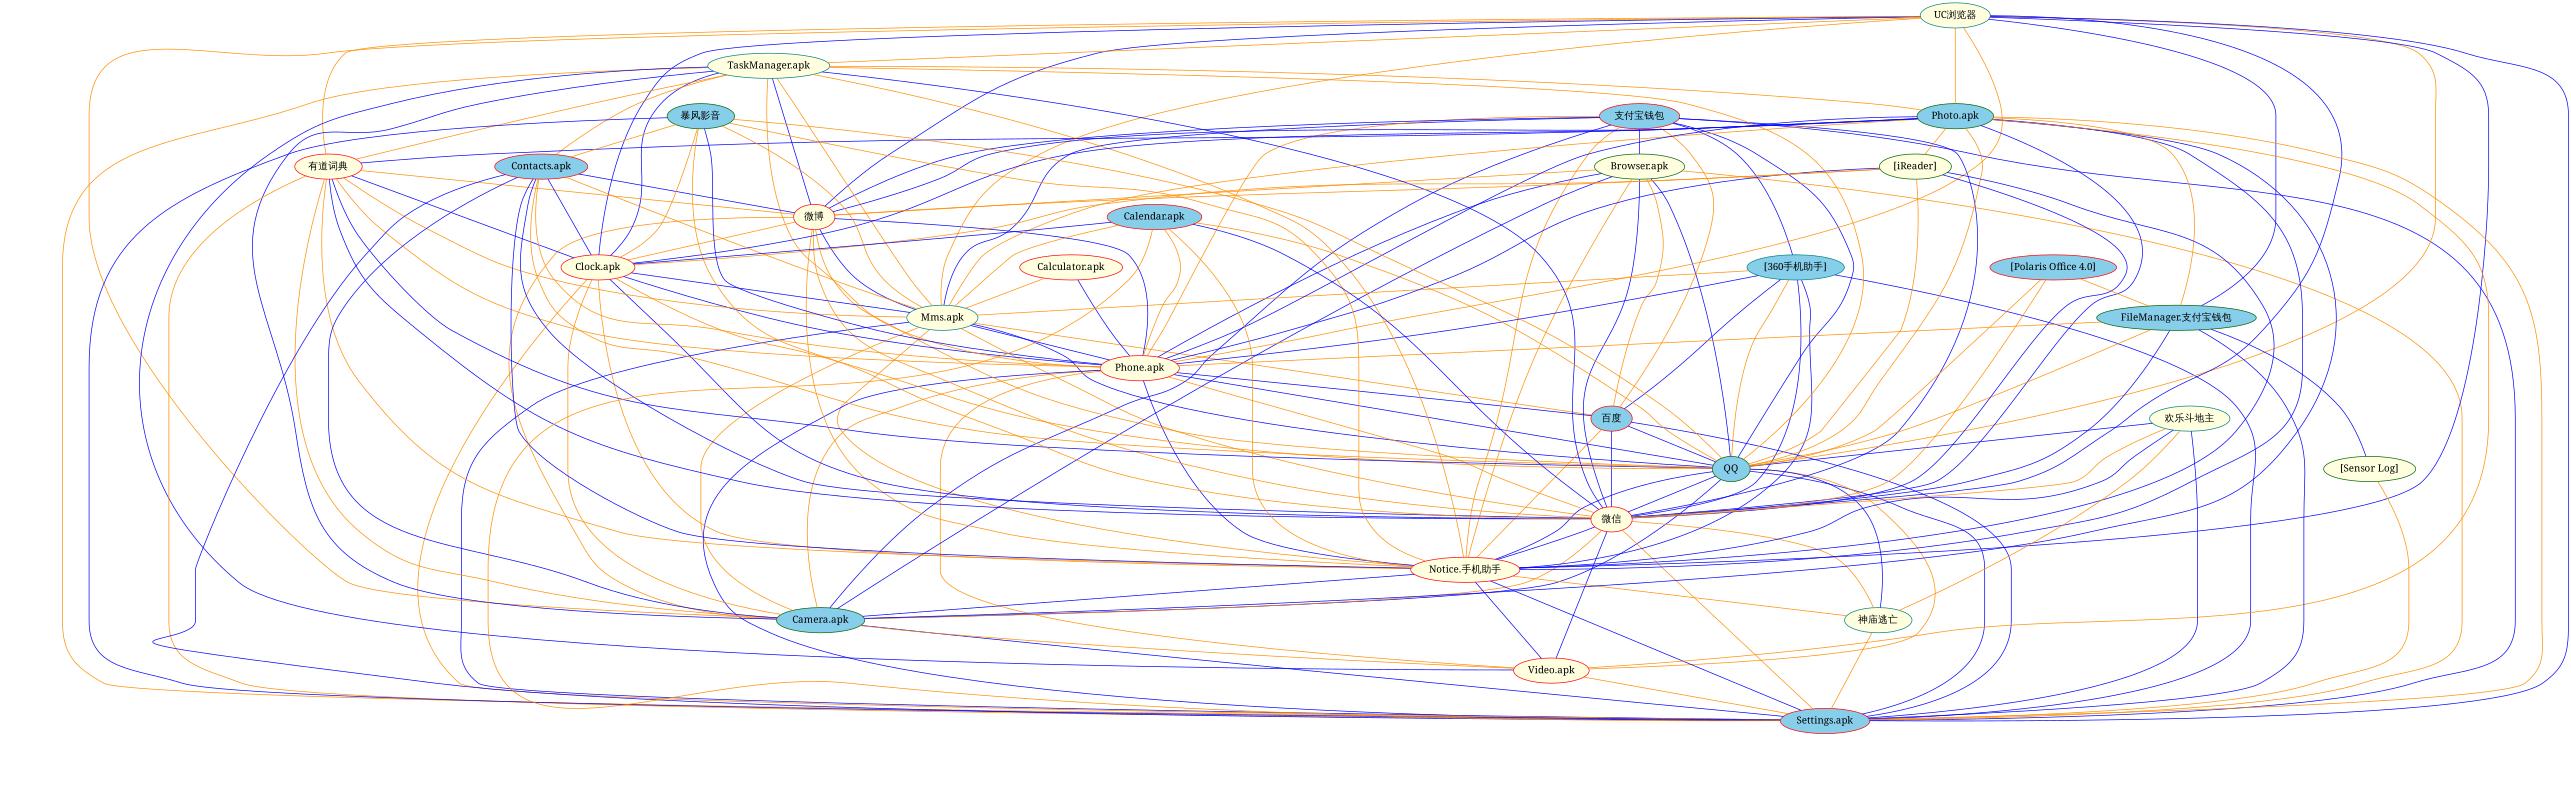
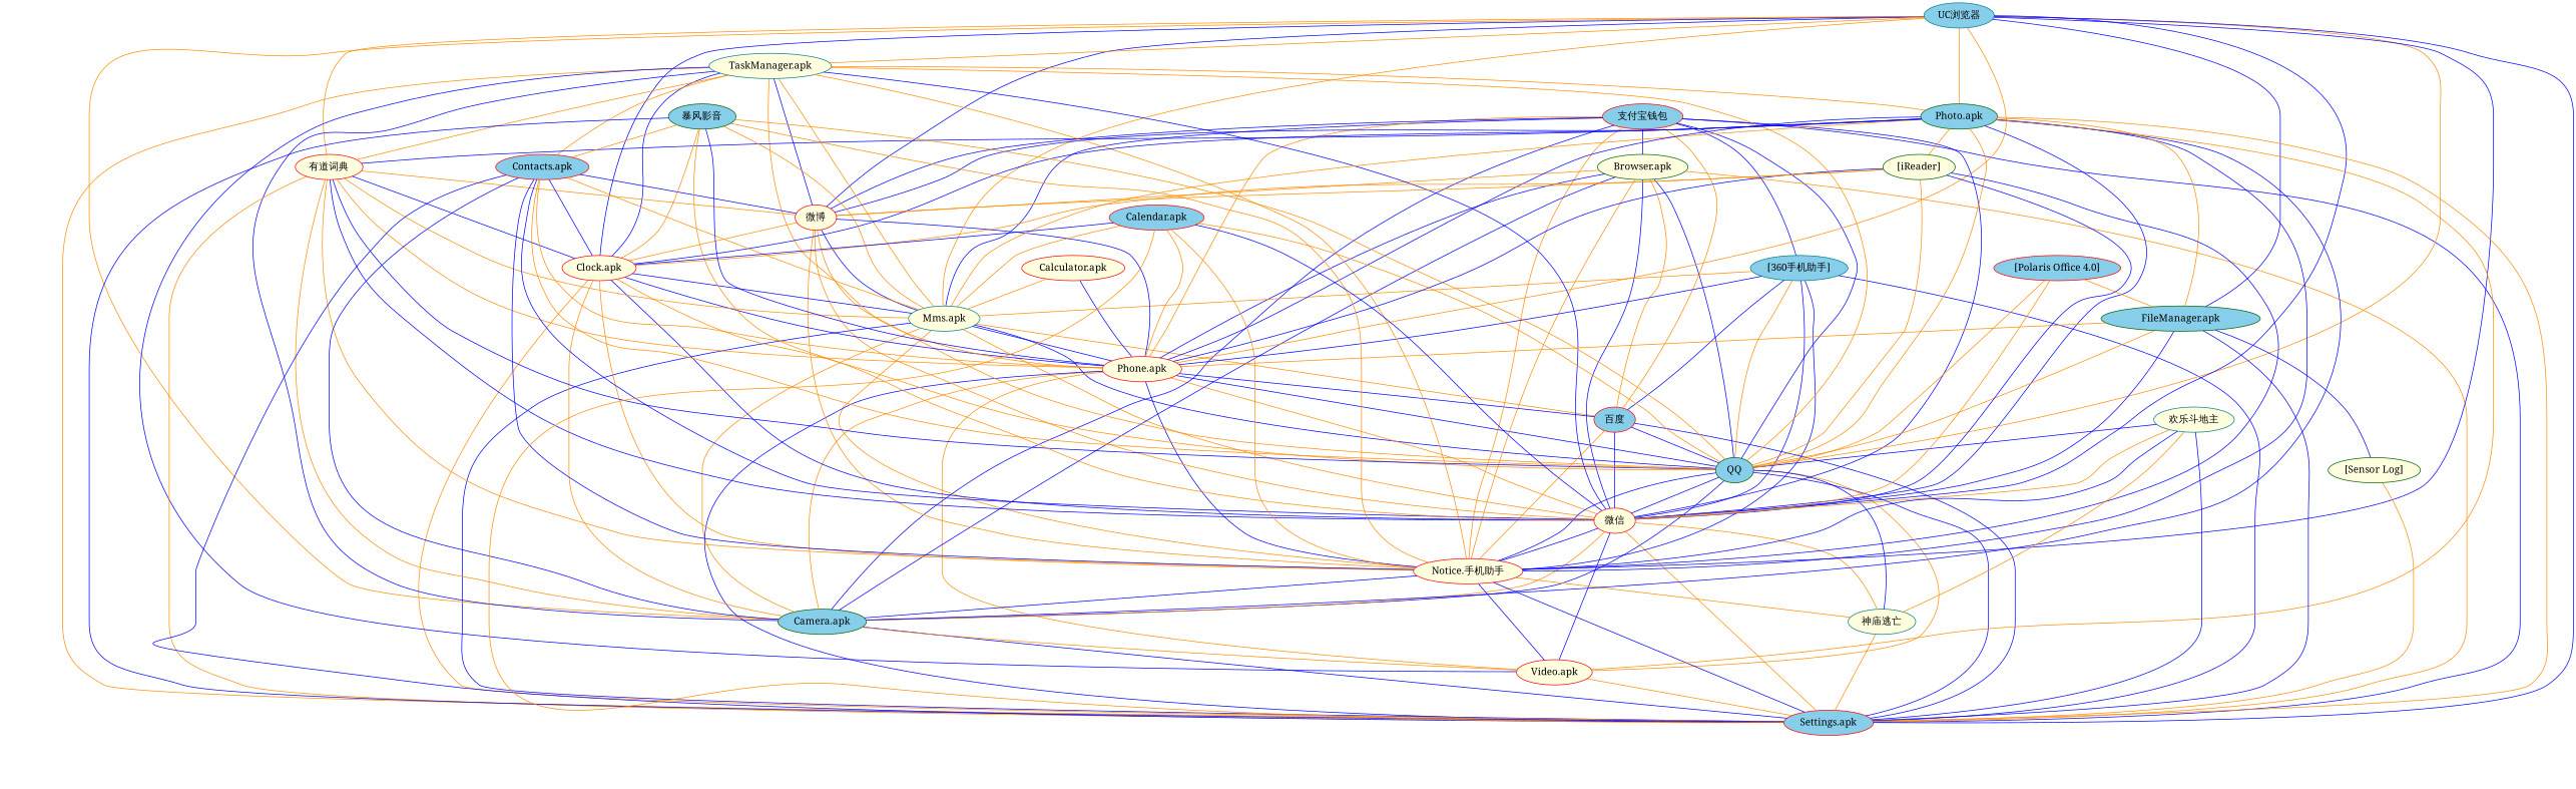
  strict graph {
    fontname="Noto Serif"
    node [color=red fillcolor=lightyellow fontname="Noto Serif" style=filled]
    edge [color=darkorange fontname="Noto Serif" weights="[0, 0, 0, 0, 0, 0, 1]"]
    "Mms.apk" [color=teal]
    "Calculator.apk"
    "Phone.apk"
    "百度" [fillcolor=skyblue]
    QQ [color=darkgreen fillcolor=skyblue]
    "微信"
    n7 [label="Notice.手机助手"]
    "Camera.apk" [color=darkgreen fillcolor=skyblue]
    "Settings.apk" [fillcolor=skyblue]
    "Video.apk"
    "神庙逃亡" [color=teal]
    "支付宝钱包" [fillcolor=skyblue]
    "Browser.apk" [color=darkgreen]
    "[360手机助手]" [color=teal fillcolor=skyblue]
    "微博"
    "Clock.apk"
-   "UC浏览器" [color=teal]
+   "UC浏览器" [color=teal fillcolor=skyblue]
    "TaskManager.apk" [color=teal]
    "Photo.apk" [color=darkgreen fillcolor=skyblue]
    "有道词典"
-   "FileManager.apk" [color=darkgreen fillcolor=skyblue label="FileManager.支付宝钱包"]
+   "FileManager.apk" [color=darkgreen fillcolor=skyblue]
    "Contacts.apk" [fillcolor=skyblue]
    "[iReader]" [color=darkgreen]
    "[Sensor Log]" [color=darkgreen]
    "暴风影音" [color=darkgreen fillcolor=skyblue]
    "Calendar.apk" [fillcolor=skyblue]
    "欢乐斗地主" [color=teal]
    "[Polaris Office 4.0]" [fillcolor=skyblue]
    "Mms.apk" -- "Phone.apk" [color=blue weights="[0, 0, 0, 0, 0, 0, 13]"]
    "Mms.apk" -- "百度"
    "Mms.apk" -- QQ [color=blue weights="[0, 0, 0, 0, 0, 0, 43]"]
    "Mms.apk" -- "微信" [weights="[0, 0, 0, 0, 0, 0, 57]"]
    "Mms.apk" -- n7 [weights="[0, 0, 0, 0, 0, 0, 19]"]
    "Mms.apk" -- "Camera.apk" [weights="[0, 0, 0, 0, 0, 0, 6]"]
    "Mms.apk" -- "Settings.apk" [color=blue weights="[0, 0, 0, 0, 0, 0, 22]"]
    "Calculator.apk" -- "Mms.apk"
    "Calculator.apk" -- "Phone.apk" [color=blue]
    "Phone.apk" -- "百度" [color=blue]
    "Phone.apk" -- QQ [color=blue weights="[0, 0, 0, 0, 0, 0, 29]"]
    "Phone.apk" -- "微信" [weights="[0, 0, 0, 0, 0, 0, 31]"]
    "Phone.apk" -- n7 [color=blue weights="[0, 0, 0, 0, 0, 0, 16]"]
    "Phone.apk" -- "Camera.apk" [weights="[0, 0, 0, 0, 0, 0, 7]"]
    "Phone.apk" -- "Settings.apk" [color=blue weights="[0, 0, 0, 0, 0, 0, 16]"]
    "Phone.apk" -- "Video.apk"
    "百度" -- QQ [color=blue weights="[0, 0, 0, 0, 0, 0, 2]"]
    "百度" -- "微信" [color=blue weights="[0, 0, 0, 0, 0, 0, 2]"]
    "百度" -- n7
    "百度" -- "Settings.apk" [color=blue]
    QQ -- "微信" [color=blue weights="[0, 0, 0, 0, 0, 0, 142]"]
    QQ -- n7 [color=blue weights="[0, 0, 0, 0, 0, 0, 52]"]
    QQ -- "Camera.apk" [color=blue weights="[0, 0, 0, 0, 0, 0, 19]"]
    QQ -- "Settings.apk" [color=blue weights="[0, 0, 0, 0, 0, 0, 54]"]
    QQ -- "Video.apk"
    QQ -- "神庙逃亡" [color=blue]
    "微信" -- n7 [color=blue weights="[0, 0, 0, 0, 0, 0, 69]"]
    "微信" -- "Camera.apk" [weights="[0, 0, 0, 0, 0, 0, 20]"]
    "微信" -- "Settings.apk" [weights="[0, 0, 0, 0, 0, 0, 80]"]
    "微信" -- "Video.apk" [color=blue weights="[0, 0, 0, 0, 0, 0, 3]"]
    "微信" -- "神庙逃亡"
    n7 -- "Camera.apk" [color=blue weights="[0, 0, 0, 0, 0, 0, 11]"]
    n7 -- "Settings.apk" [color=blue weights="[0, 0, 0, 0, 0, 0, 42]"]
    n7 -- "Video.apk" [color=blue weights="[0, 0, 0, 0, 0, 0, 2]"]
    n7 -- "神庙逃亡"
    "Camera.apk" -- "Settings.apk" [color=blue weights="[0, 0, 0, 0, 0, 0, 10]"]
    "Camera.apk" -- "Video.apk"
    "Video.apk" -- "Settings.apk"
    "神庙逃亡" -- "Settings.apk"
    "支付宝钱包" -- "Mms.apk" [color=blue weights="[0, 0, 0, 0, 0, 0, 2]"]
    "支付宝钱包" -- "Phone.apk" [weights="[0, 0, 0, 0, 0, 0, 4]"]
    "支付宝钱包" -- "百度"
    "支付宝钱包" -- QQ [color=blue weights="[0, 0, 0, 0, 0, 0, 5]"]
    "支付宝钱包" -- "微信" [color=blue weights="[0, 0, 0, 0, 0, 0, 5]"]
    "支付宝钱包" -- n7 [weights="[0, 0, 0, 0, 0, 0, 3]"]
    "支付宝钱包" -- "Camera.apk" [color=blue]
    "支付宝钱包" -- "Settings.apk" [color=blue weights="[0, 0, 0, 0, 0, 0, 4]"]
    "支付宝钱包" -- "Browser.apk" [color=blue]
    "支付宝钱包" -- "[360手机助手]" [color=blue]
    "支付宝钱包" -- "微博" [color=blue]
    "Browser.apk" -- "Phone.apk" [color=blue]
    "Browser.apk" -- "百度"
    "Browser.apk" -- QQ [color=blue weights="[0, 0, 0, 0, 0, 0, 2]"]
    "Browser.apk" -- "微信" [color=blue weights="[0, 0, 0, 0, 0, 0, 2]"]
    "Browser.apk" -- n7
    "Browser.apk" -- "Camera.apk" [color=blue]
    "Browser.apk" -- "Settings.apk"
    "Browser.apk" -- "微博"
    "[360手机助手]" -- "Mms.apk"
    "[360手机助手]" -- "Phone.apk" [color=blue]
    "[360手机助手]" -- "百度" [color=blue]
    "[360手机助手]" -- QQ
    "[360手机助手]" -- "微信" [color=blue]
    "[360手机助手]" -- n7 [color=blue]
    "[360手机助手]" -- "Settings.apk" [color=blue]
    "微博" -- "Mms.apk" [color=blue weights="[0, 0, 0, 0, 0, 0, 2]"]
    "微博" -- "Phone.apk" [color=blue weights="[0, 0, 0, 0, 0, 0, 3]"]
    "微博" -- QQ [weights="[0, 0, 0, 0, 0, 0, 5]"]
    "微博" -- "微信" [weights="[0, 0, 0, 0, 0, 0, 5]"]
    "微博" -- n7 [weights="[0, 0, 0, 0, 0, 0, 4]"]
-   "微博" -- "Camera.apk" [weights="[0, 0, 0, 0, 0, 0, 3]"]
    "微博" -- "Clock.apk" [weights="[0, 0, 0, 0, 0, 0, 4]"]
    "Clock.apk" -- "Mms.apk" [color=blue weights="[0, 0, 0, 0, 0, 0, 25]"]
    "Clock.apk" -- "Phone.apk" [color=blue weights="[0, 0, 0, 0, 0, 0, 12]"]
    "Clock.apk" -- QQ [weights="[0, 0, 0, 0, 0, 0, 40]"]
    "Clock.apk" -- "微信" [color=blue weights="[0, 0, 0, 0, 0, 0, 46]"]
    "Clock.apk" -- n7 [weights="[0, 0, 0, 0, 0, 0, 19]"]
    "Clock.apk" -- "Camera.apk" [weights="[0, 0, 0, 0, 0, 0, 6]"]
    "Clock.apk" -- "Settings.apk" [weights="[0, 0, 0, 0, 0, 0, 17]"]
    "UC浏览器" -- "Mms.apk" [weights="[0, 0, 0, 0, 0, 0, 3]"]
    "UC浏览器" -- "Phone.apk" [weights="[0, 0, 0, 0, 0, 0, 4]"]
    "UC浏览器" -- QQ [weights="[0, 0, 0, 0, 0, 0, 6]"]
    "UC浏览器" -- "微信" [color=blue weights="[0, 0, 0, 0, 0, 0, 6]"]
    "UC浏览器" -- n7 [color=blue weights="[0, 0, 0, 0, 0, 0, 3]"]
    "UC浏览器" -- "Camera.apk"
    "UC浏览器" -- "Settings.apk" [color=blue weights="[0, 0, 0, 0, 0, 0, 3]"]
    "UC浏览器" -- "微博" [color=blue]
    "UC浏览器" -- "Clock.apk" [color=blue weights="[0, 0, 0, 0, 0, 0, 2]"]
    "UC浏览器" -- "TaskManager.apk"
    "UC浏览器" -- "Photo.apk" [weights="[0, 0, 0, 0, 0, 0, 3]"]
    "UC浏览器" -- "有道词典"
    "UC浏览器" -- "FileManager.apk" [color=blue]
    "TaskManager.apk" -- "Mms.apk"
    "TaskManager.apk" -- "Phone.apk" [weights="[0, 0, 0, 0, 0, 0, 3]"]
    "TaskManager.apk" -- QQ [weights="[0, 0, 0, 0, 0, 0, 4]"]
    "TaskManager.apk" -- "微信" [color=blue weights="[0, 0, 0, 0, 0, 0, 5]"]
    "TaskManager.apk" -- n7 [weights="[0, 0, 0, 0, 0, 0, 3]"]
    "TaskManager.apk" -- "Camera.apk" [color=blue weights="[0, 0, 0, 0, 0, 0, 4]"]
    "TaskManager.apk" -- "Settings.apk" [weights="[0, 0, 0, 0, 0, 0, 2]"]
    "TaskManager.apk" -- "Video.apk" [color=blue]
    "TaskManager.apk" -- "微博" [color=blue]
    "TaskManager.apk" -- "Clock.apk" [color=blue weights="[0, 0, 0, 0, 0, 0, 2]"]
    "TaskManager.apk" -- "Photo.apk" [weights="[0, 0, 0, 0, 0, 0, 3]"]
    "TaskManager.apk" -- "有道词典"
    "TaskManager.apk" -- "Contacts.apk"
    "Photo.apk" -- "Mms.apk" [weights="[0, 0, 0, 0, 0, 0, 10]"]
    "Photo.apk" -- "Phone.apk" [color=blue weights="[0, 0, 0, 0, 0, 0, 7]"]
    "Photo.apk" -- QQ [weights="[0, 0, 0, 0, 0, 0, 25]"]
    "Photo.apk" -- "微信" [color=blue weights="[0, 0, 0, 0, 0, 0, 27]"]
    "Photo.apk" -- n7 [color=blue weights="[0, 0, 0, 0, 0, 0, 13]"]
    "Photo.apk" -- "Camera.apk" [color=blue weights="[0, 0, 0, 0, 0, 0, 13]"]
    "Photo.apk" -- "Settings.apk" [weights="[0, 0, 0, 0, 0, 0, 12]"]
    "Photo.apk" -- "Video.apk"
    "Photo.apk" -- "微博" [color=blue weights="[0, 0, 0, 0, 0, 0, 2]"]
    "Photo.apk" -- "Clock.apk" [color=blue weights="[0, 0, 0, 0, 0, 0, 8]"]
    "Photo.apk" -- "有道词典" [color=blue weights="[0, 0, 0, 0, 0, 0, 2]"]
    "Photo.apk" -- "FileManager.apk"
    "Photo.apk" -- "[iReader]"
    "有道词典" -- "Mms.apk"
    "有道词典" -- "Phone.apk"
    "有道词典" -- QQ [color=blue weights="[0, 0, 0, 0, 0, 0, 2]"]
    "有道词典" -- "微信" [color=blue weights="[0, 0, 0, 0, 0, 0, 3]"]
    "有道词典" -- n7 [weights="[0, 0, 0, 0, 0, 0, 2]"]
    "有道词典" -- "Camera.apk" [weights="[0, 0, 0, 0, 0, 0, 2]"]
    "有道词典" -- "Settings.apk" [weights="[0, 0, 0, 0, 0, 0, 3]"]
    "有道词典" -- "微博"
    "有道词典" -- "Clock.apk" [color=blue]
    "FileManager.apk" -- "Phone.apk"
    "FileManager.apk" -- QQ
    "FileManager.apk" -- "微信" [color=blue weights="[0, 0, 0, 0, 0, 0, 2]"]
    "FileManager.apk" -- "Settings.apk" [color=blue]
    "FileManager.apk" -- "[Sensor Log]" [color=blue]
    "Contacts.apk" -- "Mms.apk" [weights="[0, 0, 0, 0, 0, 0, 4]"]
    "Contacts.apk" -- "Phone.apk" [weights="[0, 0, 0, 0, 0, 0, 3]"]
    "Contacts.apk" -- QQ [weights="[0, 0, 0, 0, 0, 0, 4]"]
    "Contacts.apk" -- "微信" [color=blue weights="[0, 0, 0, 0, 0, 0, 4]"]
    "Contacts.apk" -- n7 [color=blue]
    "Contacts.apk" -- "Camera.apk" [color=blue]
    "Contacts.apk" -- "Settings.apk" [color=blue weights="[0, 0, 0, 0, 0, 0, 2]"]
    "Contacts.apk" -- "微博" [color=blue]
    "Contacts.apk" -- "Clock.apk" [color=blue weights="[0, 0, 0, 0, 0, 0, 2]"]
    "[iReader]" -- "Phone.apk" [color=blue]
    "[iReader]" -- QQ [weights="[0, 0, 0, 0, 0, 0, 2]"]
    "[iReader]" -- "微信" [color=blue weights="[0, 0, 0, 0, 0, 0, 2]"]
    "[iReader]" -- n7 [color=blue]
    "[iReader]" -- "微博"
    "[iReader]" -- "Clock.apk" [weights="[0, 0, 0, 0, 0, 0, 2]"]
    "[Sensor Log]" -- "Settings.apk"
    "暴风影音" -- "Mms.apk" [weights="[0, 0, 0, 0, 0, 0, 3]"]
    "暴风影音" -- "Phone.apk" [color=blue]
    "暴风影音" -- QQ [weights="[0, 0, 0, 0, 0, 0, 5]"]
    "暴风影音" -- "微信" [weights="[0, 0, 0, 0, 0, 0, 5]"]
    "暴风影音" -- n7 [weights="[0, 0, 0, 0, 0, 0, 4]"]
    "暴风影音" -- "Settings.apk" [color=blue weights="[0, 0, 0, 0, 0, 0, 3]"]
    "暴风影音" -- "Clock.apk" [weights="[0, 0, 0, 0, 0, 0, 4]"]
    "暴风影音" -- "Contacts.apk"
    "Calendar.apk" -- "Mms.apk"
    "Calendar.apk" -- "Phone.apk"
    "Calendar.apk" -- QQ [weights="[0, 0, 0, 0, 0, 0, 2]"]
    "Calendar.apk" -- "微信" [color=blue weights="[0, 0, 0, 0, 0, 0, 3]"]
    "Calendar.apk" -- n7 [weights="[0, 0, 0, 0, 0, 0, 2]"]
    "Calendar.apk" -- "Settings.apk"
    "Calendar.apk" -- "Clock.apk" [color=blue]
    "欢乐斗地主" -- QQ [color=blue]
    "欢乐斗地主" -- "微信"
    "欢乐斗地主" -- n7 [color=blue]
    "欢乐斗地主" -- "Settings.apk" [color=blue]
    "欢乐斗地主" -- "神庙逃亡"
    "[Polaris Office 4.0]" -- QQ
    "[Polaris Office 4.0]" -- "微信" [weights="[0, 0, 0, 0, 0, 0, 2]"]
    "[Polaris Office 4.0]" -- "FileManager.apk"
  }
